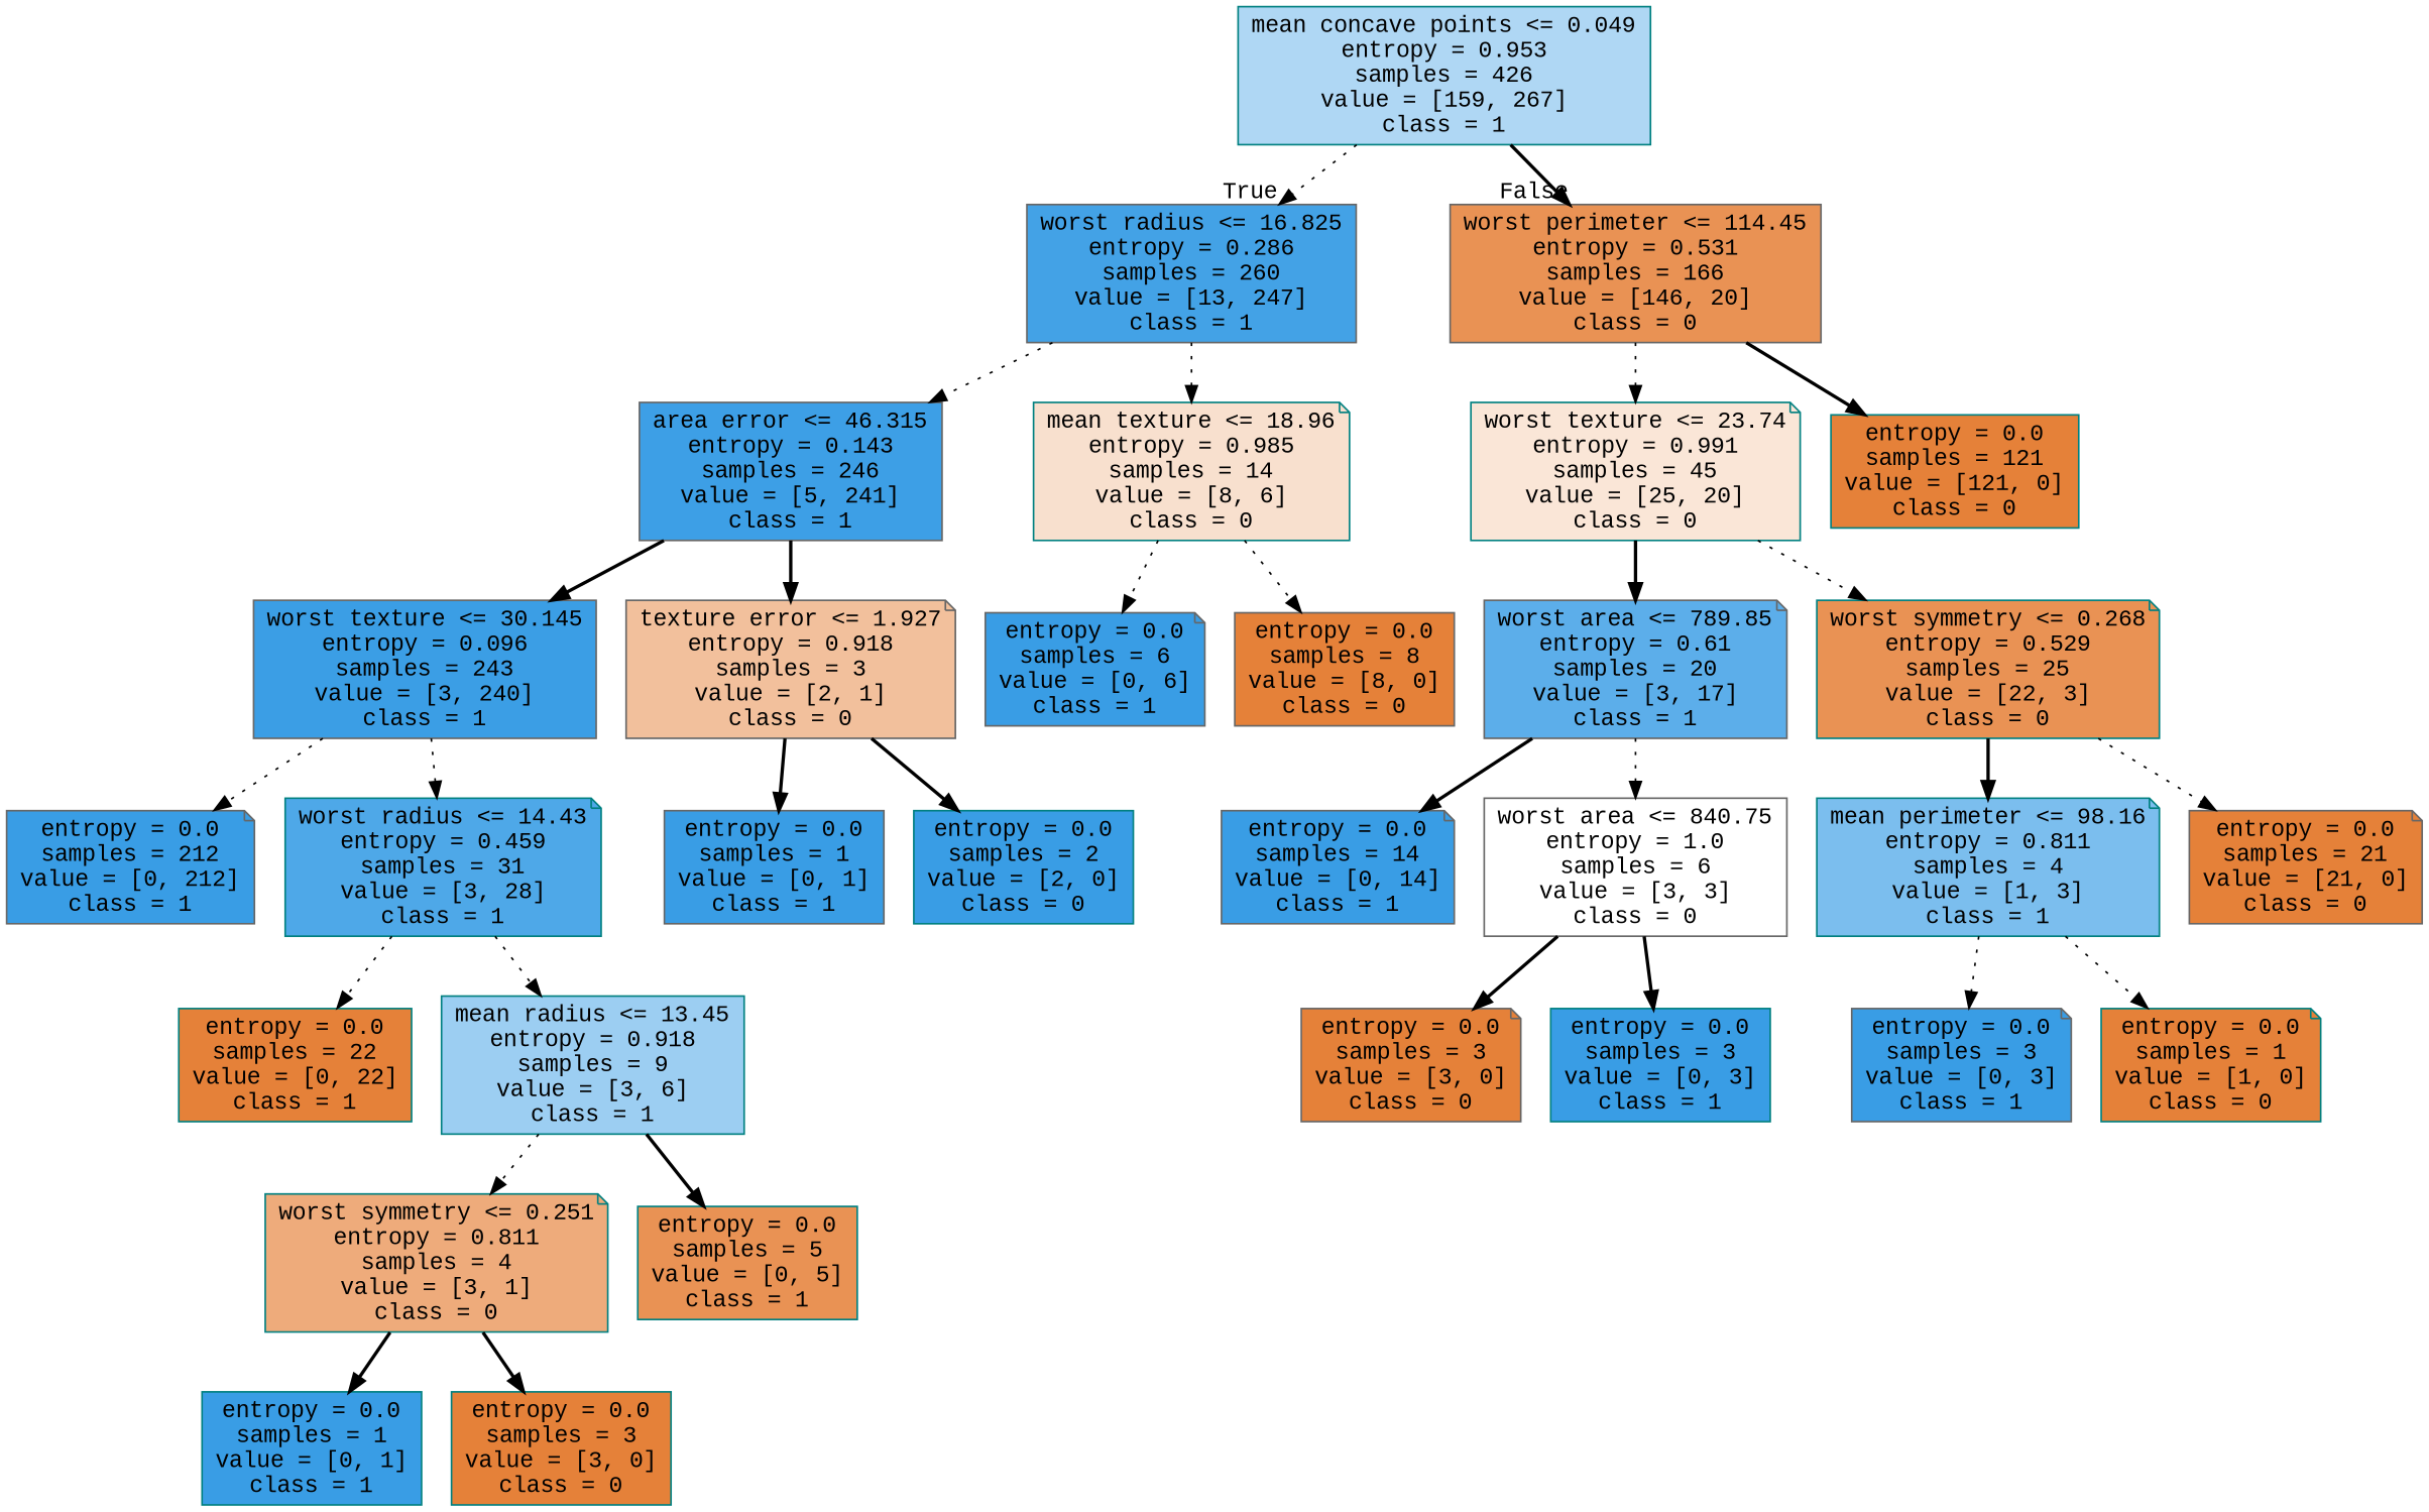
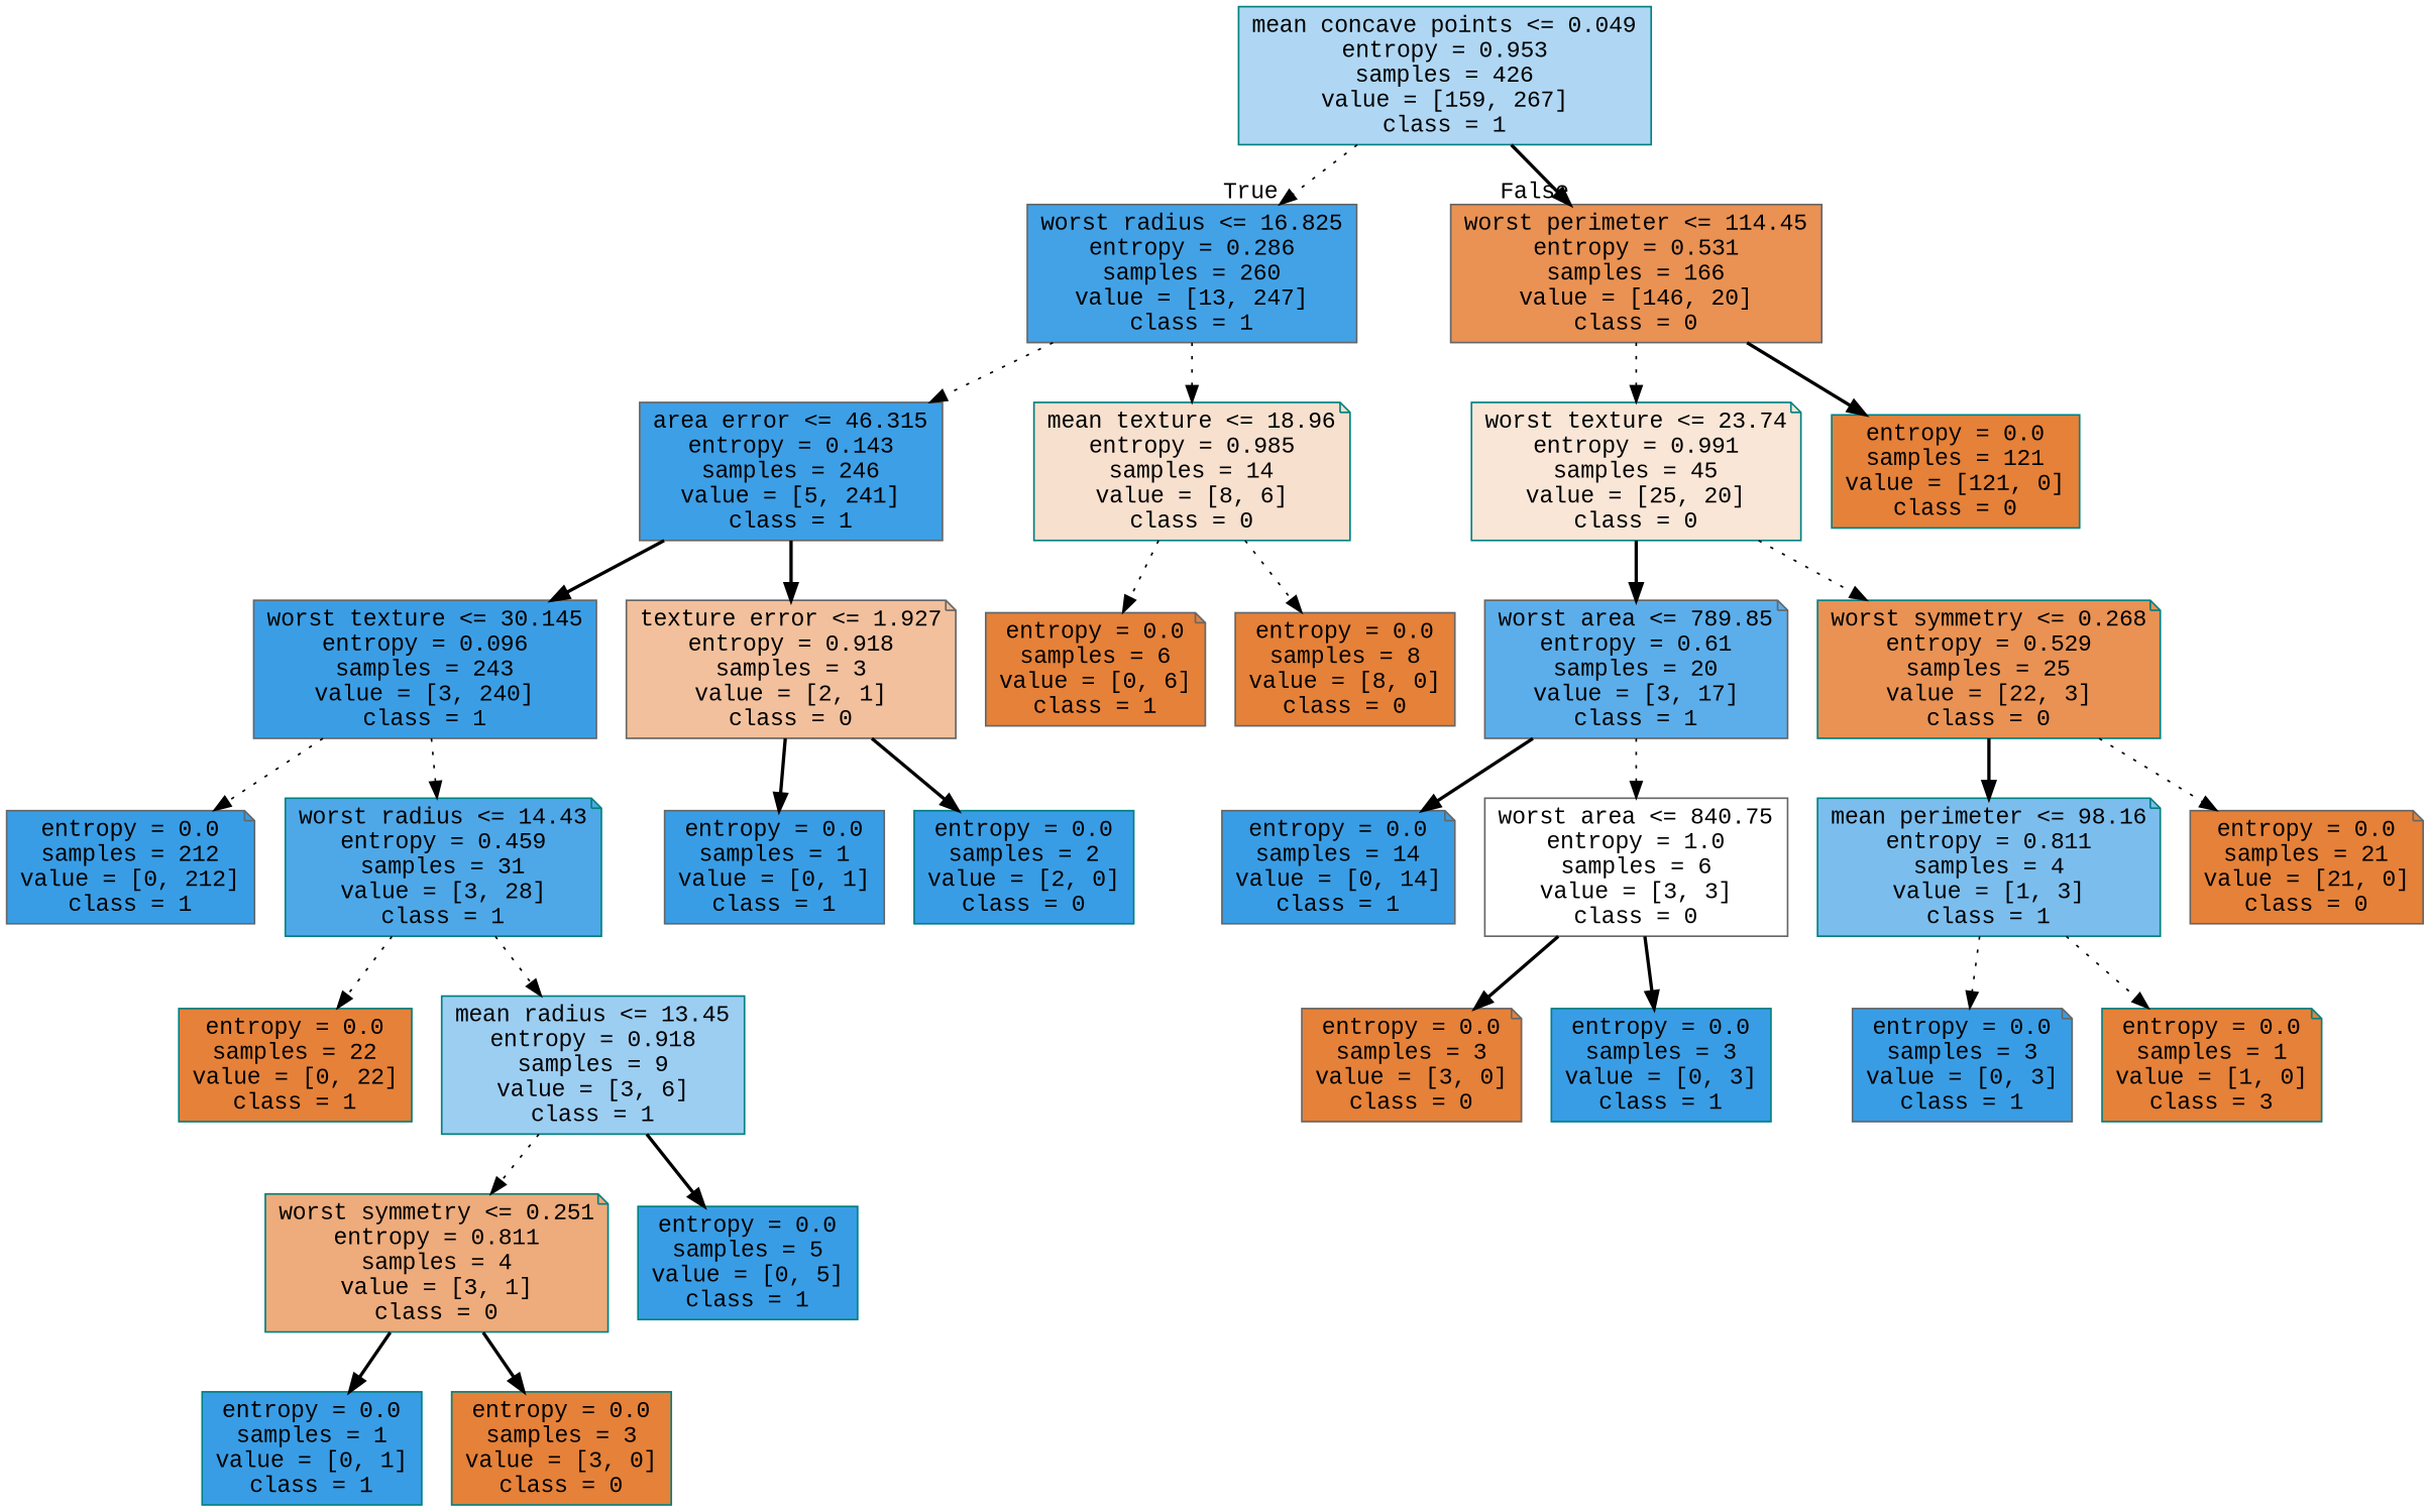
  digraph {
    fontname="Liberation Mono"
    node [color=teal fillcolor="#399de5" fontname="Liberation Mono" shape=box style=filled]
    edge [fontname="Liberation Mono" style=dotted]
    n1 [fillcolor="#afd7f4" label="mean concave points <= 0.049\nentropy = 0.953\nsamples = 426\nvalue = [159, 267]\nclass = 1"]
    n2 [color=gray40 fillcolor="#43a2e6" label="worst radius <= 16.825\nentropy = 0.286\nsamples = 260\nvalue = [13, 247]\nclass = 1"]
    n3 [color=gray40 fillcolor="#e99254" label="worst perimeter <= 114.45\nentropy = 0.531\nsamples = 166\nvalue = [146, 20]\nclass = 0"]
    n4 [color=gray40 fillcolor="#3d9fe6" label="area error <= 46.315\nentropy = 0.143\nsamples = 246\nvalue = [5, 241]\nclass = 1"]
    n5 [fillcolor="#f8e0ce" label="mean texture <= 18.96\nentropy = 0.985\nsamples = 14\nvalue = [8, 6]\nclass = 0" shape=note]
    n6 [fillcolor="#fae6d7" label="worst texture <= 23.74\nentropy = 0.991\nsamples = 45\nvalue = [25, 20]\nclass = 0" shape=note]
    n7 [fillcolor="#e58139" label="entropy = 0.0\nsamples = 121\nvalue = [121, 0]\nclass = 0"]
    n8 [color=gray40 fillcolor="#3b9ee5" label="worst texture <= 30.145\nentropy = 0.096\nsamples = 243\nvalue = [3, 240]\nclass = 1"]
    n9 [color=gray40 fillcolor="#f2c09c" label="texture error <= 1.927\nentropy = 0.918\nsamples = 3\nvalue = [2, 1]\nclass = 0" shape=note]
-   n10 [color=gray40 label="entropy = 0.0\nsamples = 6\nvalue = [0, 6]\nclass = 1" shape=note]
+   n10 [color=gray40 fillcolor="#e58139" label="entropy = 0.0\nsamples = 6\nvalue = [0, 6]\nclass = 1" shape=note]
    n11 [color=gray40 fillcolor="#e58139" label="entropy = 0.0\nsamples = 8\nvalue = [8, 0]\nclass = 0"]
    n12 [color=gray40 label="entropy = 0.0\nsamples = 212\nvalue = [0, 212]\nclass = 1" shape=note]
    n13 [fillcolor="#4ea8e8" label="worst radius <= 14.43\nentropy = 0.459\nsamples = 31\nvalue = [3, 28]\nclass = 1" shape=note]
    n14 [color=gray40 label="entropy = 0.0\nsamples = 1\nvalue = [0, 1]\nclass = 1"]
    n15 [label="entropy = 0.0\nsamples = 2\nvalue = [2, 0]\nclass = 0"]
    n16 [fillcolor="#e58139" label="entropy = 0.0\nsamples = 22\nvalue = [0, 22]\nclass = 1"]
    n17 [fillcolor="#9ccef2" label="mean radius <= 13.45\nentropy = 0.918\nsamples = 9\nvalue = [3, 6]\nclass = 1"]
    n18 [fillcolor="#eeab7b" label="worst symmetry <= 0.251\nentropy = 0.811\nsamples = 4\nvalue = [3, 1]\nclass = 0" shape=note]
-   n19 [fillcolor="#e99254" label="entropy = 0.0\nsamples = 5\nvalue = [0, 5]\nclass = 1"]
+   n19 [label="entropy = 0.0\nsamples = 5\nvalue = [0, 5]\nclass = 1"]
    n20 [label="entropy = 0.0\nsamples = 1\nvalue = [0, 1]\nclass = 1"]
    n21 [fillcolor="#e58139" label="entropy = 0.0\nsamples = 3\nvalue = [3, 0]\nclass = 0"]
    n22 [color=gray40 fillcolor="#5caeea" label="worst area <= 789.85\nentropy = 0.61\nsamples = 20\nvalue = [3, 17]\nclass = 1" shape=note]
    n23 [fillcolor="#e99254" label="worst symmetry <= 0.268\nentropy = 0.529\nsamples = 25\nvalue = [22, 3]\nclass = 0" shape=note]
    n24 [color=gray40 label="entropy = 0.0\nsamples = 14\nvalue = [0, 14]\nclass = 1" shape=note]
    n25 [color=gray40 fillcolor="#ffffff" label="worst area <= 840.75\nentropy = 1.0\nsamples = 6\nvalue = [3, 3]\nclass = 0"]
    n26 [fillcolor="#7bbeee" label="mean perimeter <= 98.16\nentropy = 0.811\nsamples = 4\nvalue = [1, 3]\nclass = 1" shape=note]
    n27 [color=gray40 fillcolor="#e58139" label="entropy = 0.0\nsamples = 21\nvalue = [21, 0]\nclass = 0" shape=note]
    n28 [color=gray40 fillcolor="#e58139" label="entropy = 0.0\nsamples = 3\nvalue = [3, 0]\nclass = 0" shape=note]
    n29 [label="entropy = 0.0\nsamples = 3\nvalue = [0, 3]\nclass = 1"]
    n30 [color=gray40 label="entropy = 0.0\nsamples = 3\nvalue = [0, 3]\nclass = 1" shape=note]
-   n31 [fillcolor="#e58139" label="entropy = 0.0\nsamples = 1\nvalue = [1, 0]\nclass = 0" shape=note]
+   n31 [fillcolor="#e58139" label="entropy = 0.0\nsamples = 1\nvalue = [1, 0]\nclass = 3" shape=note]
    n1 -> n2 [headlabel=True labelangle=45 labeldistance=2.5]
    n1 -> n3 [headlabel=False labelangle=-45 labeldistance=2.5 style=bold]
    n2 -> n4
    n2 -> n5
    n3 -> n6
    n3 -> n7 [style=bold]
    n4 -> n8 [style=bold]
    n4 -> n9 [style=bold]
    n5 -> n10
    n5 -> n11
    n6 -> n22 [style=bold]
    n6 -> n23
    n8 -> n12
    n8 -> n13
    n9 -> n14 [style=bold]
    n9 -> n15 [style=bold]
    n13 -> n16
    n13 -> n17
    n17 -> n18
    n17 -> n19 [style=bold]
    n18 -> n20 [style=bold]
    n18 -> n21 [style=bold]
    n22 -> n24 [style=bold]
    n22 -> n25
    n23 -> n26 [style=bold]
    n23 -> n27
    n25 -> n28 [style=bold]
    n25 -> n29 [style=bold]
    n26 -> n30
    n26 -> n31
  }
